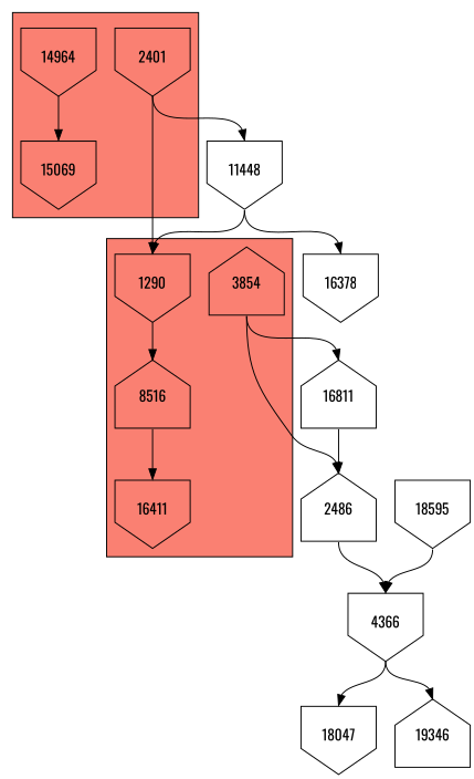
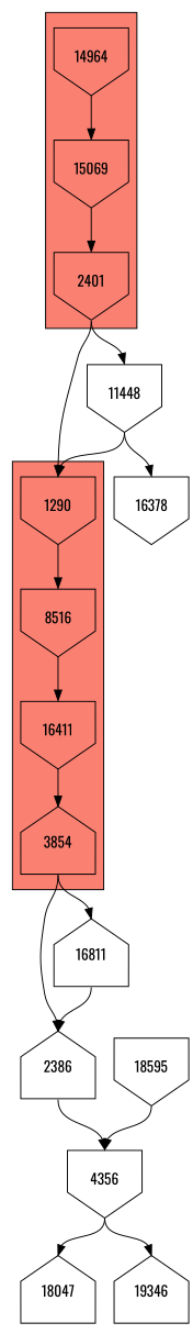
  digraph {
    fontname=Oswald
    node [fontname=Oswald shape=invhouse]
    edge [fontname=Oswald headport=n tailport=s]
    n1 [height=1 label=14964 width=1]
    15069 [height=1 width=1]
    2401 [height=1 width=1]
    1290 [height=1 width=1]
-   8516 [height=1 shape=house width=1]
+   8516 [height=1 width=1]
    16411 [height=1 width=1]
    3854 [height=1 shape=house width=1]
    11448 [height=1 width=1]
-   2486 [height=1 shape=house width=1]
+   2486 [height=1 shape=house width=1 label=2386]
    16811 [height=1 shape=house width=1]
    16378 [height=1 width=1]
-   4366 [height=1 width=1]
-   18047 [height=1 width=1]
+   4366 [height=1 width=1 label=4356]
+   18047 [height=1 shape=house width=1]
    19346 [height=1 shape=house width=1]
    18595 [height=1 width=1]
    subgraph cluster_1 {
      fillcolor=salmon
      style=filled
      n1
      15069
      2401
    }
    subgraph cluster_2 {
      fillcolor=salmon
      style=filled
      1290
      8516
      16411
      3854
    }
    n1 -> 15069
+   15069 -> 2401
    2401 -> 1290
    2401 -> 11448
    1290 -> 8516
    8516 -> 16411
+   16411 -> 3854
    3854 -> 2486
    3854 -> 16811
    11448 -> 1290
    11448 -> 16378
    2486 -> 4366
    16811 -> 2486
    4366 -> 18047
    4366 -> 19346
    18595 -> 4366
  }
